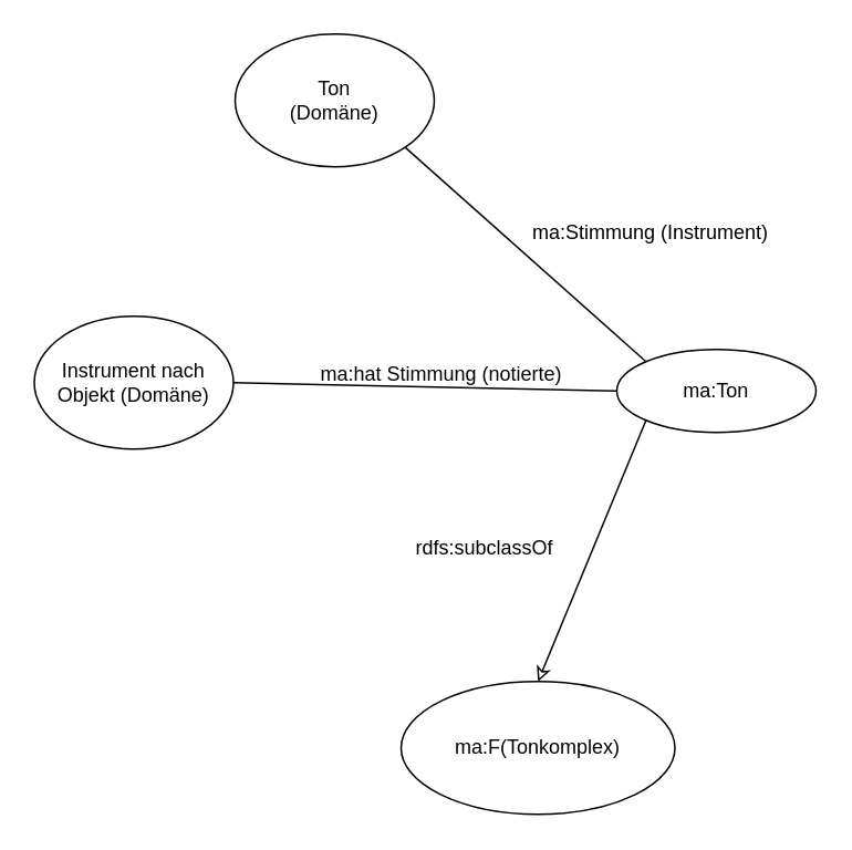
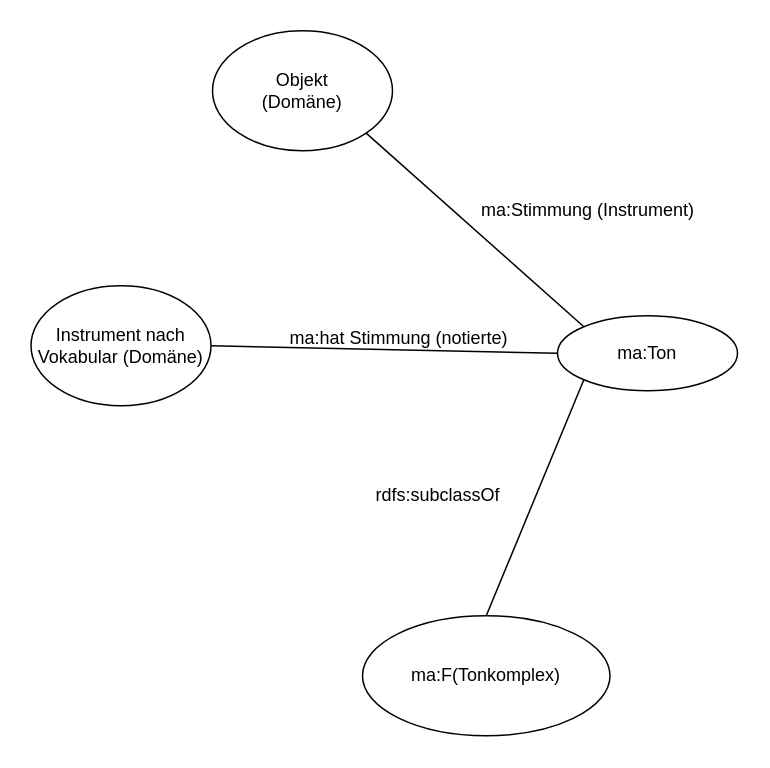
  <mxCell id="0" />
  <mxCell id="1" parent="0" />
- <mxCell id="2" style="edgeStyle=none;rounded=0;orthogonalLoop=1;jettySize=auto;html=1;exitX=0;exitY=1;exitDx=0;exitDy=0;entryX=0.5;entryY=0;entryDx=0;entryDy=0;endArrow=classic;endFill=0;" parent="1" source="3" target="4" edge="1"><mxGeometry relative="1" as="geometry" /></mxCell>
+ <mxCell id="2" style="edgeStyle=none;rounded=0;orthogonalLoop=1;jettySize=auto;html=1;exitX=0;exitY=1;exitDx=0;exitDy=0;entryX=0.5;entryY=0;entryDx=0;entryDy=0;endArrow=none;endFill=0;" parent="1" source="3" target="4" edge="1"><mxGeometry relative="1" as="geometry" /></mxCell>
  <mxCell id="3" value="ma:Ton" style="ellipse;whiteSpace=wrap;html=1;" parent="1" vertex="1"><mxGeometry x="371" y="210" width="120" height="50" as="geometry" /></mxCell>
  <mxCell id="4" value="ma:F(Tonkomplex)" style="ellipse;whiteSpace=wrap;html=1;" parent="1" vertex="1"><mxGeometry x="241" y="410" width="165" height="80" as="geometry" /></mxCell>
  <mxCell id="5" value="rdfs:subclassOf" style="text;html=1;align=center;verticalAlign=middle;resizable=0;points=[];autosize=1;rotation=0;" parent="1" vertex="1"><mxGeometry x="241" y="320" width="100" height="20" as="geometry" /></mxCell>
  <mxCell id="6" style="edgeStyle=none;rounded=0;orthogonalLoop=1;jettySize=auto;html=1;exitX=1;exitY=0.5;exitDx=0;exitDy=0;entryX=0;entryY=0.5;entryDx=0;entryDy=0;endArrow=none;endFill=0;" edge="1" parent="1" source="7" target="3"><mxGeometry relative="1" as="geometry" /></mxCell>
- <mxCell id="7" value="Instrument nach Objekt (Domäne)" style="ellipse;whiteSpace=wrap;html=1;" vertex="1" parent="1"><mxGeometry x="20" y="190" width="120" height="80" as="geometry" /></mxCell>
+ <mxCell id="7" value="Instrument nach Vokabular (Domäne)" style="ellipse;whiteSpace=wrap;html=1;" vertex="1" parent="1"><mxGeometry x="20" y="190" width="120" height="80" as="geometry" /></mxCell>
  <mxCell id="8" style="edgeStyle=none;rounded=0;orthogonalLoop=1;jettySize=auto;html=1;exitX=1;exitY=1;exitDx=0;exitDy=0;entryX=0;entryY=0;entryDx=0;entryDy=0;endArrow=none;endFill=0;" edge="1" parent="1" source="9" target="3"><mxGeometry relative="1" as="geometry" /></mxCell>
- <mxCell id="9" value="Ton&lt;br&gt;(Domäne)" style="ellipse;whiteSpace=wrap;html=1;" vertex="1" parent="1"><mxGeometry x="141" y="20" width="120" height="80" as="geometry" /></mxCell>
+ <mxCell id="9" value="Objekt&lt;br&gt;(Domäne)" style="ellipse;whiteSpace=wrap;html=1;" vertex="1" parent="1"><mxGeometry x="141" y="20" width="120" height="80" as="geometry" /></mxCell>
  <mxCell id="10" value="ma:hat Stimmung (notierte)" style="text;html=1;align=center;verticalAlign=middle;resizable=0;points=[];autosize=1;rotation=0;" vertex="1" parent="1"><mxGeometry x="185" y="215" width="160" height="20" as="geometry" /></mxCell>
  <mxCell id="11" value="ma:Stimmung (Instrument)" style="text;html=1;align=center;verticalAlign=middle;resizable=0;points=[];autosize=1;rotation=0;" vertex="1" parent="1"><mxGeometry x="311" y="130" width="160" height="20" as="geometry" /></mxCell>
